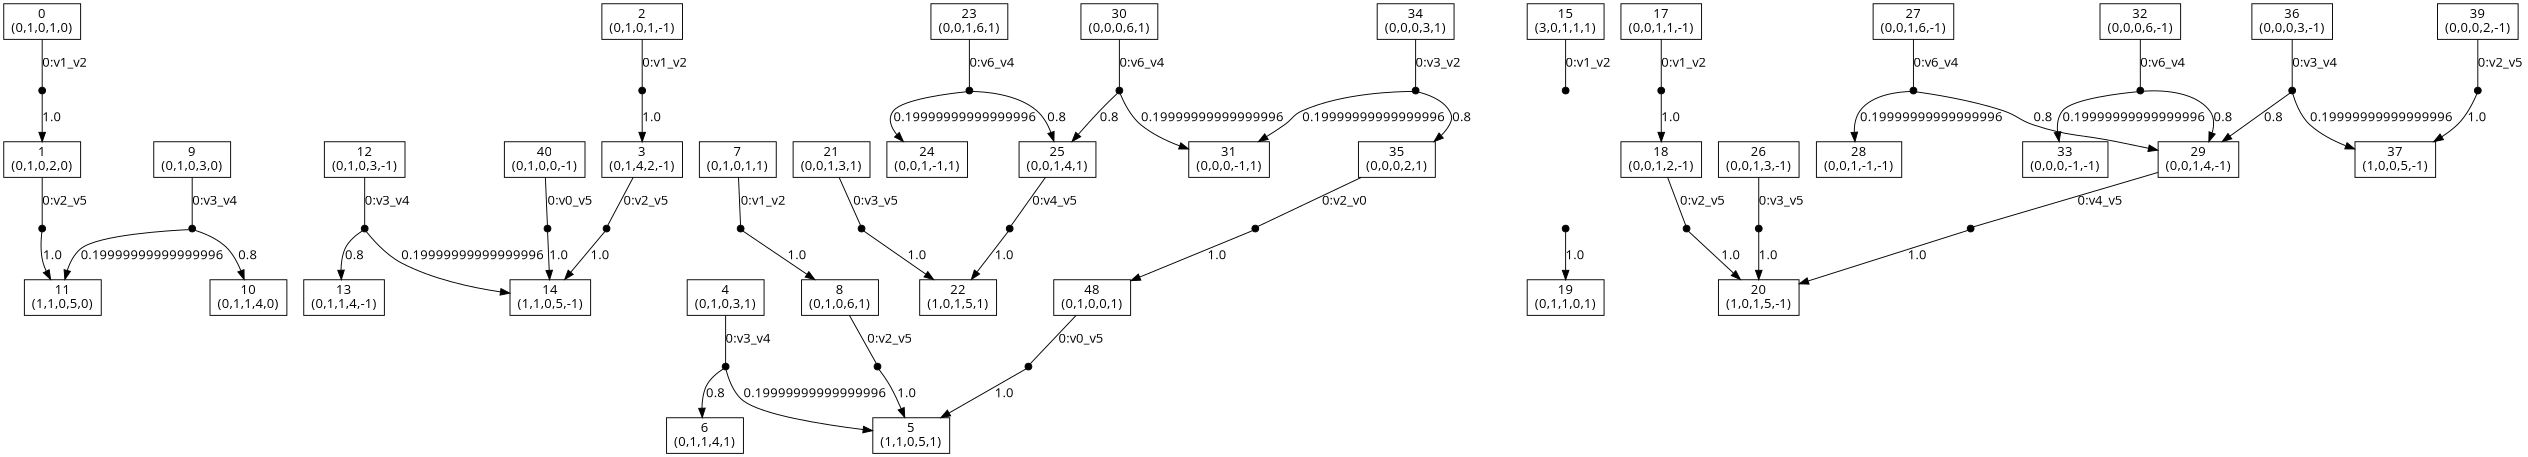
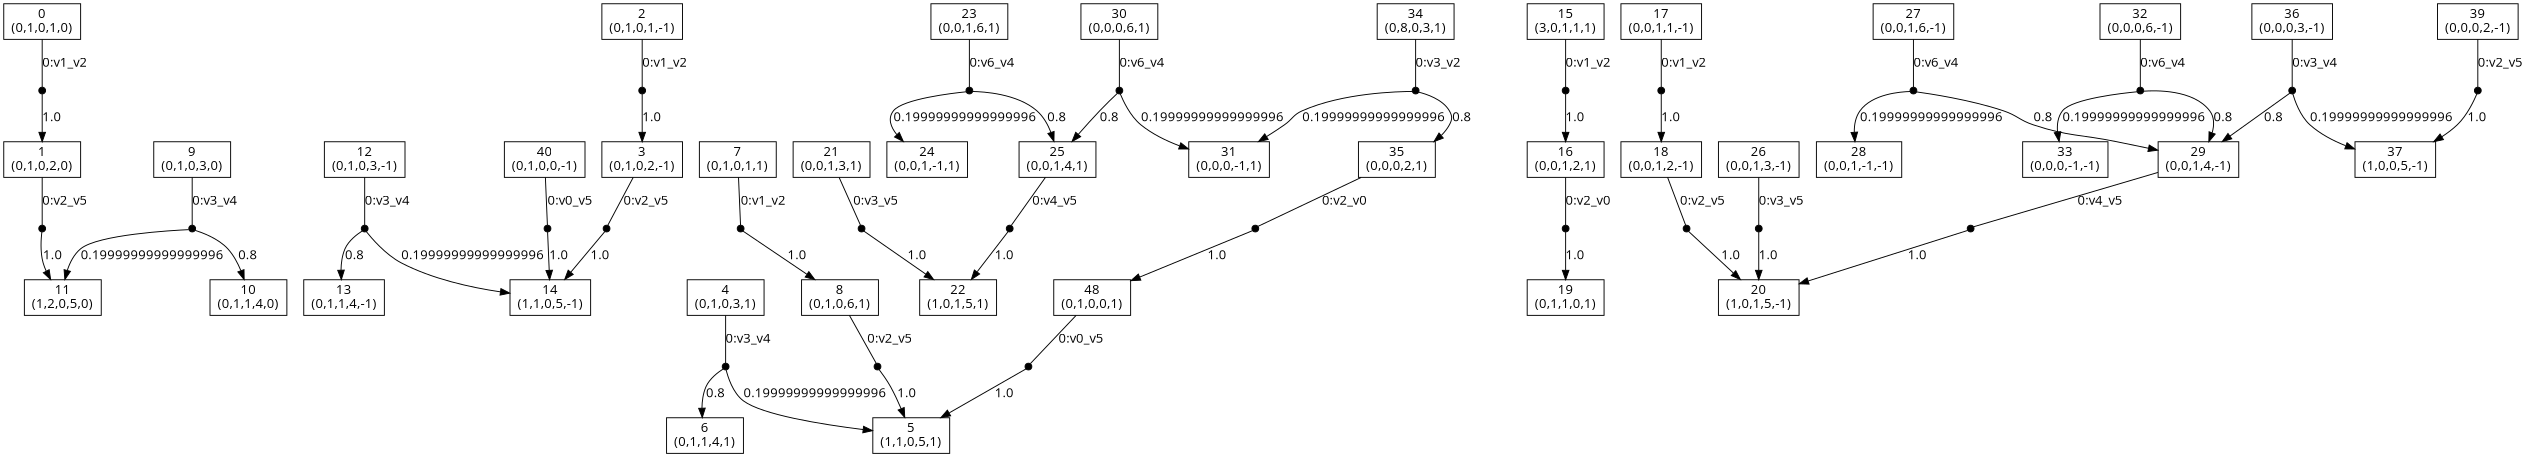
  digraph {
    fontname="Open Sans"
    node [fontname="Open Sans" shape=box]
    edge [fontname="Open Sans"]
    n1 [label="0\n(0,1,0,1,0)"]
    n0_0 [height=0.1 shape=point width=0.1]
    n3 [label="1\n(0,1,0,2,0)"]
    n1_0 [height=0.1 shape=point width=0.1]
-   n5 [label="11\n(1,1,0,5,0)"]
+   n5 [label="11\n(1,2,0,5,0)"]
    n6 [label="2\n(0,1,0,1,-1)"]
    n2_0 [height=0.1 shape=point width=0.1]
-   n8 [label="3\n(0,1,4,2,-1)"]
+   n8 [label="3\n(0,1,0,2,-1)"]
    n3_0 [height=0.1 shape=point width=0.1]
    n10 [label="14\n(1,1,0,5,-1)"]
    n11 [label="4\n(0,1,0,3,1)"]
    n4_0 [height=0.1 shape=point width=0.1]
    n13 [label="5\n(1,1,0,5,1)"]
    n14 [label="6\n(0,1,1,4,1)"]
    n15 [label="7\n(0,1,0,1,1)"]
    n7_0 [height=0.1 shape=point width=0.1]
    n17 [label="8\n(0,1,0,6,1)"]
    n8_0 [height=0.1 shape=point width=0.1]
    n19 [label="9\n(0,1,0,3,0)"]
    n9_0 [height=0.1 shape=point width=0.1]
    n21 [label="10\n(0,1,1,4,0)"]
    n22 [label="12\n(0,1,0,3,-1)"]
    n12_0 [height=0.1 shape=point width=0.1]
    n24 [label="13\n(0,1,1,4,-1)"]
    n25 [label="15\n(3,0,1,1,1)"]
    n15_0 [height=0.1 shape=point width=0.1]
+   n27 [label="16\n(0,0,1,2,1)"]
    n16_0 [height=0.1 shape=point width=0.1]
    n29 [label="19\n(0,1,1,0,1)"]
    n30 [label="17\n(0,0,1,1,-1)"]
    n17_0 [height=0.1 shape=point width=0.1]
    n32 [label="18\n(0,0,1,2,-1)"]
    n18_0 [height=0.1 shape=point width=0.1]
    n34 [label="20\n(1,0,1,5,-1)"]
    n35 [label="21\n(0,0,1,3,1)"]
    n21_0 [height=0.1 shape=point width=0.1]
    n37 [label="22\n(1,0,1,5,1)"]
    n38 [label="23\n(0,0,1,6,1)"]
    n23_0 [height=0.1 shape=point width=0.1]
    n40 [label="24\n(0,0,1,-1,1)"]
    n41 [label="25\n(0,0,1,4,1)"]
    n25_0 [height=0.1 shape=point width=0.1]
    n43 [label="26\n(0,0,1,3,-1)"]
    n26_0 [height=0.1 shape=point width=0.1]
    n45 [label="27\n(0,0,1,6,-1)"]
    n27_0 [height=0.1 shape=point width=0.1]
    n47 [label="28\n(0,0,1,-1,-1)"]
    n48 [label="29\n(0,0,1,4,-1)"]
    n29_0 [height=0.1 shape=point width=0.1]
    n50 [label="30\n(0,0,0,6,1)"]
    n30_0 [height=0.1 shape=point width=0.1]
    n52 [label="31\n(0,0,0,-1,1)"]
    n53 [label="32\n(0,0,0,6,-1)"]
    n32_0 [height=0.1 shape=point width=0.1]
    n55 [label="33\n(0,0,0,-1,-1)"]
-   n56 [label="34\n(0,0,0,3,1)"]
+   n56 [label="34\n(0,8,0,3,1)"]
    n34_0 [height=0.1 shape=point width=0.1]
    n58 [label="35\n(0,0,0,2,1)"]
    n35_0 [height=0.1 shape=point width=0.1]
    n60 [label="48\n(0,1,0,0,1)"]
    n38_0 [height=0.1 shape=point width=0.1]
    n62 [label="36\n(0,0,0,3,-1)"]
    n36_0 [height=0.1 shape=point width=0.1]
    n64 [label="37\n(1,0,0,5,-1)"]
    n65 [label="39\n(0,0,0,2,-1)"]
    n39_0 [height=0.1 shape=point width=0.1]
    n67 [label="40\n(0,1,0,0,-1)"]
    n40_0 [height=0.1 shape=point width=0.1]
    n1 -> n0_0 [arrowhead=none label="0:v1_v2"]
    n0_0 -> n3 [label=1.0]
    n3 -> n1_0 [arrowhead=none label="0:v2_v5"]
    n1_0 -> n5 [label=1.0]
    n6 -> n2_0 [arrowhead=none label="0:v1_v2"]
    n2_0 -> n8 [label=1.0]
    n8 -> n3_0 [arrowhead=none label="0:v2_v5"]
    n3_0 -> n10 [label=1.0]
    n11 -> n4_0 [arrowhead=none label="0:v3_v4"]
    n4_0 -> n13 [label=0.19999999999999996]
    n4_0 -> n14 [label=0.8]
    n15 -> n7_0 [arrowhead=none label="0:v1_v2"]
    n7_0 -> n17 [label=1.0]
    n17 -> n8_0 [arrowhead=none label="0:v2_v5"]
    n8_0 -> n13 [label=1.0]
    n19 -> n9_0 [arrowhead=none label="0:v3_v4"]
    n9_0 -> n5 [label=0.19999999999999996]
    n9_0 -> n21 [label=0.8]
    n22 -> n12_0 [arrowhead=none label="0:v3_v4"]
    n12_0 -> n10 [label=0.19999999999999996]
    n12_0 -> n24 [label=0.8]
    n25 -> n15_0 [arrowhead=none label="0:v1_v2"]
+   n15_0 -> n27 [label=1.0]
+   n27 -> n16_0 [arrowhead=none label="0:v2_v0"]
    n16_0 -> n29 [label=1.0]
    n30 -> n17_0 [arrowhead=none label="0:v1_v2"]
    n17_0 -> n32 [label=1.0]
    n32 -> n18_0 [arrowhead=none label="0:v2_v5"]
    n18_0 -> n34 [label=1.0]
    n35 -> n21_0 [arrowhead=none label="0:v3_v5"]
    n21_0 -> n37 [label=1.0]
    n38 -> n23_0 [arrowhead=none label="0:v6_v4"]
    n23_0 -> n40 [label=0.19999999999999996]
    n23_0 -> n41 [label=0.8]
    n41 -> n25_0 [arrowhead=none label="0:v4_v5"]
    n25_0 -> n37 [label=1.0]
    n43 -> n26_0 [arrowhead=none label="0:v3_v5"]
    n26_0 -> n34 [label=1.0]
    n45 -> n27_0 [arrowhead=none label="0:v6_v4"]
    n27_0 -> n47 [label=0.19999999999999996]
    n27_0 -> n48 [label=0.8]
    n48 -> n29_0 [arrowhead=none label="0:v4_v5"]
    n29_0 -> n34 [label=1.0]
    n50 -> n30_0 [arrowhead=none label="0:v6_v4"]
    n30_0 -> n41 [label=0.8]
    n30_0 -> n52 [label=0.19999999999999996]
    n53 -> n32_0 [arrowhead=none label="0:v6_v4"]
    n32_0 -> n48 [label=0.8]
    n32_0 -> n55 [label=0.19999999999999996]
    n56 -> n34_0 [arrowhead=none label="0:v3_v2"]
    n34_0 -> n52 [label=0.19999999999999996]
    n34_0 -> n58 [label=0.8]
    n58 -> n35_0 [arrowhead=none label="0:v2_v0"]
    n35_0 -> n60 [label=1.0]
    n60 -> n38_0 [arrowhead=none label="0:v0_v5"]
    n38_0 -> n13 [label=1.0]
    n62 -> n36_0 [arrowhead=none label="0:v3_v4"]
    n36_0 -> n48 [label=0.8]
    n36_0 -> n64 [label=0.19999999999999996]
    n65 -> n39_0 [arrowhead=none label="0:v2_v5"]
    n39_0 -> n64 [label=1.0]
    n67 -> n40_0 [arrowhead=none label="0:v0_v5"]
    n40_0 -> n10 [label=1.0]
  }
